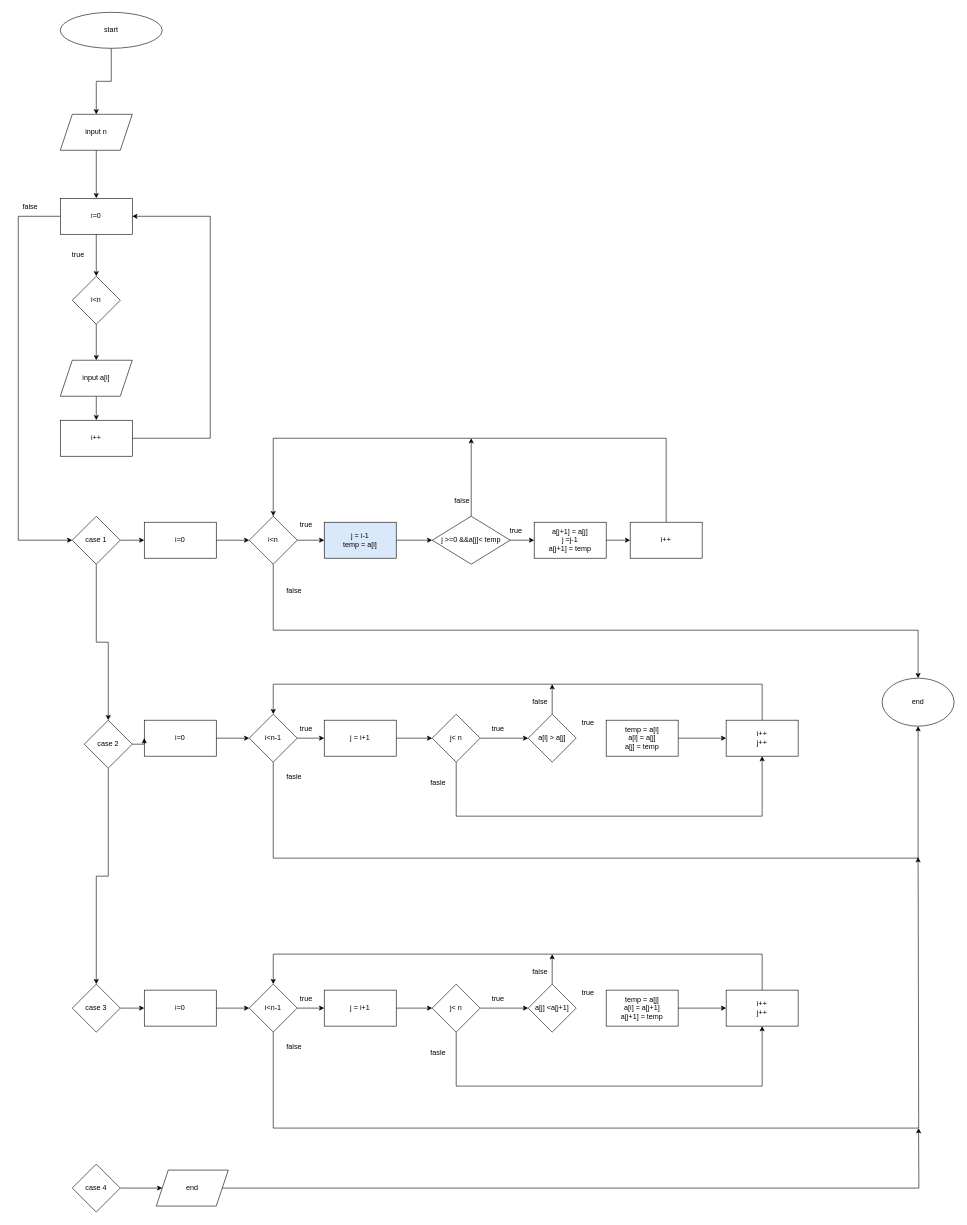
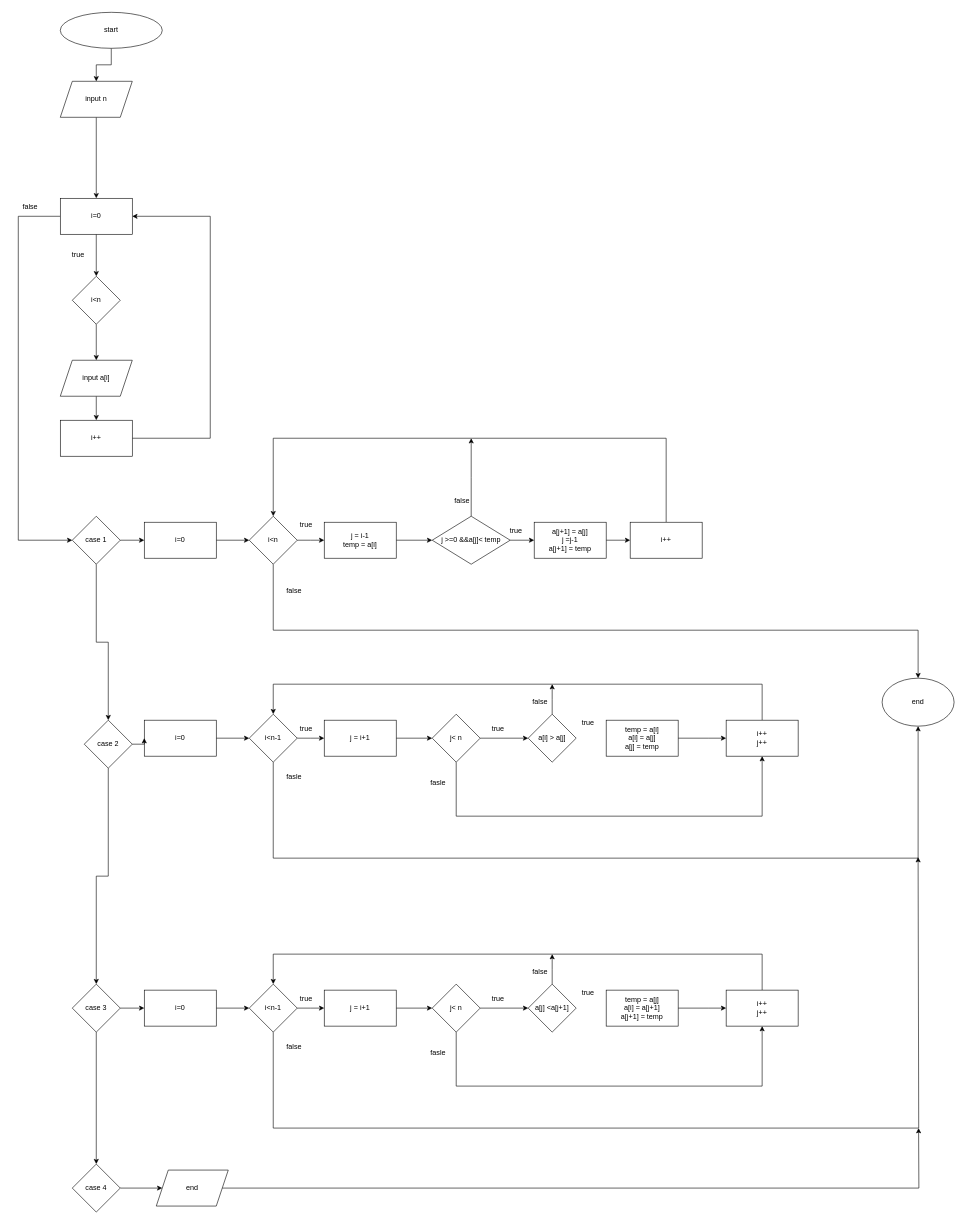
  <mxCell id="0" />
  <mxCell id="1" parent="0" />
  <mxCell id="2" value="" style="edgeStyle=orthogonalEdgeStyle;rounded=0;orthogonalLoop=1;jettySize=auto;html=1;" edge="1" parent="1" source="3" target="5"><mxGeometry relative="1" as="geometry" /></mxCell>
  <mxCell id="3" value="start" style="ellipse;whiteSpace=wrap;html=1;" vertex="1" parent="1"><mxGeometry x="100" y="20" width="170" height="60" as="geometry" /></mxCell>
  <mxCell id="4" value="" style="edgeStyle=orthogonalEdgeStyle;rounded=0;orthogonalLoop=1;jettySize=auto;html=1;" edge="1" parent="1" source="5" target="10"><mxGeometry relative="1" as="geometry" /></mxCell>
- <mxCell id="5" value="input n" style="shape=parallelogram;perimeter=parallelogramPerimeter;whiteSpace=wrap;html=1;fixedSize=1;" vertex="1" parent="1"><mxGeometry x="100" y="190" width="120" height="60" as="geometry" /></mxCell>
+ <mxCell id="5" value="input n" style="shape=parallelogram;perimeter=parallelogramPerimeter;whiteSpace=wrap;html=1;fixedSize=1;" vertex="1" parent="1"><mxGeometry x="100" y="135" width="120" height="60" as="geometry" /></mxCell>
  <mxCell id="6" value="" style="edgeStyle=orthogonalEdgeStyle;rounded=0;orthogonalLoop=1;jettySize=auto;html=1;" edge="1" parent="1" source="7" target="12"><mxGeometry relative="1" as="geometry" /></mxCell>
  <mxCell id="7" value="i&amp;lt;n" style="rhombus;whiteSpace=wrap;html=1;" vertex="1" parent="1"><mxGeometry x="120" y="460" width="80" height="80" as="geometry" /></mxCell>
  <mxCell id="8" value="" style="edgeStyle=orthogonalEdgeStyle;rounded=0;orthogonalLoop=1;jettySize=auto;html=1;" edge="1" parent="1" source="10" target="7"><mxGeometry relative="1" as="geometry" /></mxCell>
  <mxCell id="9" style="edgeStyle=orthogonalEdgeStyle;rounded=0;orthogonalLoop=1;jettySize=auto;html=1;entryX=0;entryY=0.5;entryDx=0;entryDy=0;" edge="1" parent="1" source="10" target="18"><mxGeometry relative="1" as="geometry"><Array as="points"><mxPoint x="30" y="360" /><mxPoint x="30" y="900" /></Array></mxGeometry></mxCell>
  <mxCell id="10" value="i=0" style="whiteSpace=wrap;html=1;" vertex="1" parent="1"><mxGeometry x="100" y="330" width="120" height="60" as="geometry" /></mxCell>
  <mxCell id="11" value="" style="edgeStyle=orthogonalEdgeStyle;rounded=0;orthogonalLoop=1;jettySize=auto;html=1;" edge="1" parent="1" source="12" target="14"><mxGeometry relative="1" as="geometry" /></mxCell>
  <mxCell id="12" value="input a[i]" style="shape=parallelogram;perimeter=parallelogramPerimeter;whiteSpace=wrap;html=1;fixedSize=1;" vertex="1" parent="1"><mxGeometry x="100" y="600" width="120" height="60" as="geometry" /></mxCell>
  <mxCell id="13" style="edgeStyle=orthogonalEdgeStyle;rounded=0;orthogonalLoop=1;jettySize=auto;html=1;entryX=1;entryY=0.5;entryDx=0;entryDy=0;" edge="1" parent="1" source="14" target="10"><mxGeometry relative="1" as="geometry"><Array as="points"><mxPoint x="350" y="730" /><mxPoint x="350" y="360" /></Array></mxGeometry></mxCell>
  <mxCell id="14" value="i++" style="rounded=0;whiteSpace=wrap;html=1;" vertex="1" parent="1"><mxGeometry x="100" y="700" width="120" height="60" as="geometry" /></mxCell>
  <mxCell id="15" value="true" style="text;html=1;strokeColor=none;fillColor=none;align=center;verticalAlign=middle;whiteSpace=wrap;rounded=0;" vertex="1" parent="1"><mxGeometry x="100" y="410" width="60" height="30" as="geometry" /></mxCell>
  <mxCell id="16" value="" style="edgeStyle=orthogonalEdgeStyle;rounded=0;orthogonalLoop=1;jettySize=auto;html=1;" edge="1" parent="1" source="18" target="21"><mxGeometry relative="1" as="geometry" /></mxCell>
  <mxCell id="17" value="" style="edgeStyle=orthogonalEdgeStyle;rounded=0;orthogonalLoop=1;jettySize=auto;html=1;" edge="1" parent="1" source="18" target="47"><mxGeometry relative="1" as="geometry" /></mxCell>
  <mxCell id="18" value="case 1" style="rhombus;whiteSpace=wrap;html=1;" vertex="1" parent="1"><mxGeometry x="120" y="860" width="80" height="80" as="geometry" /></mxCell>
  <mxCell id="19" value="false" style="text;html=1;strokeColor=none;fillColor=none;align=center;verticalAlign=middle;whiteSpace=wrap;rounded=0;" vertex="1" parent="1"><mxGeometry x="20" y="330" width="60" height="30" as="geometry" /></mxCell>
  <mxCell id="20" value="" style="edgeStyle=orthogonalEdgeStyle;rounded=0;orthogonalLoop=1;jettySize=auto;html=1;" edge="1" parent="1" source="21" target="24"><mxGeometry relative="1" as="geometry" /></mxCell>
  <mxCell id="21" value="i=0" style="rounded=0;whiteSpace=wrap;html=1;" vertex="1" parent="1"><mxGeometry x="240" y="870" width="120" height="60" as="geometry" /></mxCell>
  <mxCell id="22" value="" style="edgeStyle=orthogonalEdgeStyle;rounded=0;orthogonalLoop=1;jettySize=auto;html=1;" edge="1" parent="1" source="24"><mxGeometry relative="1" as="geometry"><mxPoint x="540" y="900" as="targetPoint" /></mxGeometry></mxCell>
  <mxCell id="23" style="edgeStyle=orthogonalEdgeStyle;rounded=0;orthogonalLoop=1;jettySize=auto;html=1;entryX=0.5;entryY=0;entryDx=0;entryDy=0;" edge="1" parent="1" source="24" target="37"><mxGeometry relative="1" as="geometry"><Array as="points"><mxPoint x="455" y="1050" /><mxPoint x="1530" y="1050" /></Array></mxGeometry></mxCell>
  <mxCell id="24" value="i&amp;lt;n" style="rhombus;whiteSpace=wrap;html=1;" vertex="1" parent="1"><mxGeometry x="415" y="860" width="80" height="80" as="geometry" /></mxCell>
  <mxCell id="25" value="" style="edgeStyle=orthogonalEdgeStyle;rounded=0;orthogonalLoop=1;jettySize=auto;html=1;" edge="1" parent="1" source="26" target="29"><mxGeometry relative="1" as="geometry" /></mxCell>
- <mxCell id="26" value="j = i-1&lt;br&gt;temp = a[i]" style="whiteSpace=wrap;html=1;rounded=0;fillColor=#dae8fc;" vertex="1" parent="1"><mxGeometry x="540" y="870" width="120" height="60" as="geometry" /></mxCell>
+ <mxCell id="26" value="j = i-1&lt;br&gt;temp = a[i]" style="whiteSpace=wrap;html=1;rounded=0;" vertex="1" parent="1"><mxGeometry x="540" y="870" width="120" height="60" as="geometry" /></mxCell>
  <mxCell id="27" value="" style="edgeStyle=orthogonalEdgeStyle;rounded=0;orthogonalLoop=1;jettySize=auto;html=1;" edge="1" parent="1" source="29" target="31"><mxGeometry relative="1" as="geometry" /></mxCell>
  <mxCell id="28" style="edgeStyle=orthogonalEdgeStyle;rounded=0;orthogonalLoop=1;jettySize=auto;html=1;" edge="1" parent="1" source="29"><mxGeometry relative="1" as="geometry"><mxPoint x="785" y="730" as="targetPoint" /></mxGeometry></mxCell>
  <mxCell id="29" value="j &amp;gt;=0 &amp;amp;&amp;amp;a[j]&amp;lt; temp" style="rhombus;whiteSpace=wrap;html=1;" vertex="1" parent="1"><mxGeometry x="720" y="860" width="130" height="80" as="geometry" /></mxCell>
  <mxCell id="30" value="" style="edgeStyle=orthogonalEdgeStyle;rounded=0;orthogonalLoop=1;jettySize=auto;html=1;" edge="1" parent="1" source="31" target="33"><mxGeometry relative="1" as="geometry" /></mxCell>
  <mxCell id="31" value="a[j+1] = a[j]&lt;br&gt;j =j-1&lt;br&gt;a[j+1] = temp" style="rounded=0;whiteSpace=wrap;html=1;" vertex="1" parent="1"><mxGeometry x="890" y="870" width="120" height="60" as="geometry" /></mxCell>
  <mxCell id="32" style="edgeStyle=orthogonalEdgeStyle;rounded=0;orthogonalLoop=1;jettySize=auto;html=1;entryX=0.5;entryY=0;entryDx=0;entryDy=0;" edge="1" parent="1" source="33" target="24"><mxGeometry relative="1" as="geometry"><Array as="points"><mxPoint x="1110" y="730" /><mxPoint x="455" y="730" /></Array></mxGeometry></mxCell>
  <mxCell id="33" value="i++" style="rounded=0;whiteSpace=wrap;html=1;" vertex="1" parent="1"><mxGeometry x="1050" y="870" width="120" height="60" as="geometry" /></mxCell>
  <mxCell id="34" value="true" style="text;html=1;strokeColor=none;fillColor=none;align=center;verticalAlign=middle;whiteSpace=wrap;rounded=0;" vertex="1" parent="1"><mxGeometry x="830" y="870" width="60" height="30" as="geometry" /></mxCell>
  <mxCell id="35" value="true" style="text;html=1;strokeColor=none;fillColor=none;align=center;verticalAlign=middle;whiteSpace=wrap;rounded=0;" vertex="1" parent="1"><mxGeometry x="480" y="860" width="60" height="30" as="geometry" /></mxCell>
  <mxCell id="36" value="false" style="text;html=1;strokeColor=none;fillColor=none;align=center;verticalAlign=middle;whiteSpace=wrap;rounded=0;" vertex="1" parent="1"><mxGeometry x="740" y="820" width="60" height="30" as="geometry" /></mxCell>
  <mxCell id="37" value="end" style="ellipse;whiteSpace=wrap;html=1;" vertex="1" parent="1"><mxGeometry x="1470" y="1130" width="120" height="80" as="geometry" /></mxCell>
  <mxCell id="38" value="false" style="text;html=1;strokeColor=none;fillColor=none;align=center;verticalAlign=middle;whiteSpace=wrap;rounded=0;" vertex="1" parent="1"><mxGeometry x="460" y="970" width="60" height="30" as="geometry" /></mxCell>
  <mxCell id="39" value="" style="edgeStyle=orthogonalEdgeStyle;rounded=0;orthogonalLoop=1;jettySize=auto;html=1;" edge="1" parent="1" source="40" target="43"><mxGeometry relative="1" as="geometry" /></mxCell>
  <mxCell id="40" value="i=0" style="rounded=0;whiteSpace=wrap;html=1;" vertex="1" parent="1"><mxGeometry x="240" y="1200" width="120" height="60" as="geometry" /></mxCell>
  <mxCell id="41" value="" style="edgeStyle=orthogonalEdgeStyle;rounded=0;orthogonalLoop=1;jettySize=auto;html=1;" edge="1" parent="1" source="43"><mxGeometry relative="1" as="geometry"><mxPoint x="540" y="1230" as="targetPoint" /></mxGeometry></mxCell>
  <mxCell id="42" style="edgeStyle=orthogonalEdgeStyle;rounded=0;orthogonalLoop=1;jettySize=auto;html=1;entryX=0.5;entryY=1;entryDx=0;entryDy=0;" edge="1" parent="1" source="43" target="37"><mxGeometry relative="1" as="geometry"><Array as="points"><mxPoint x="455" y="1430" /><mxPoint x="1530" y="1430" /></Array></mxGeometry></mxCell>
  <mxCell id="43" value="i&amp;lt;n-1" style="rhombus;whiteSpace=wrap;html=1;" vertex="1" parent="1"><mxGeometry x="415" y="1190" width="80" height="80" as="geometry" /></mxCell>
  <mxCell id="44" value="" style="edgeStyle=orthogonalEdgeStyle;rounded=0;orthogonalLoop=1;jettySize=auto;html=1;" edge="1" parent="1"><mxGeometry relative="1" as="geometry"><mxPoint x="660" y="1230" as="sourcePoint" /><mxPoint x="720" y="1230" as="targetPoint" /></mxGeometry></mxCell>
  <mxCell id="45" value="" style="edgeStyle=orthogonalEdgeStyle;rounded=0;orthogonalLoop=1;jettySize=auto;html=1;" edge="1" parent="1" source="47" target="40"><mxGeometry relative="1" as="geometry" /></mxCell>
  <mxCell id="46" value="" style="edgeStyle=orthogonalEdgeStyle;rounded=0;orthogonalLoop=1;jettySize=auto;html=1;" edge="1" parent="1" source="47" target="66"><mxGeometry relative="1" as="geometry" /></mxCell>
  <mxCell id="47" value="case 2" style="rhombus;whiteSpace=wrap;html=1;" vertex="1" parent="1"><mxGeometry x="140" y="1200" width="80" height="80" as="geometry" /></mxCell>
  <mxCell id="48" value="" style="edgeStyle=orthogonalEdgeStyle;rounded=0;orthogonalLoop=1;jettySize=auto;html=1;" edge="1" parent="1" source="50" target="53"><mxGeometry relative="1" as="geometry" /></mxCell>
  <mxCell id="49" style="edgeStyle=orthogonalEdgeStyle;rounded=0;orthogonalLoop=1;jettySize=auto;html=1;entryX=0.5;entryY=1;entryDx=0;entryDy=0;" edge="1" parent="1" source="50" target="57"><mxGeometry relative="1" as="geometry"><Array as="points"><mxPoint x="760" y="1360" /><mxPoint x="1270" y="1360" /></Array></mxGeometry></mxCell>
  <mxCell id="50" value="j&amp;lt; n" style="rhombus;whiteSpace=wrap;html=1;" vertex="1" parent="1"><mxGeometry x="720" y="1190" width="80" height="80" as="geometry" /></mxCell>
  <mxCell id="51" value="j = i+1" style="rounded=0;whiteSpace=wrap;html=1;" vertex="1" parent="1"><mxGeometry x="540" y="1200" width="120" height="60" as="geometry" /></mxCell>
  <mxCell id="52" style="edgeStyle=orthogonalEdgeStyle;rounded=0;orthogonalLoop=1;jettySize=auto;html=1;" edge="1" parent="1" source="53"><mxGeometry relative="1" as="geometry"><mxPoint x="920" y="1140" as="targetPoint" /></mxGeometry></mxCell>
  <mxCell id="53" value="a[i] &amp;gt; a[j]" style="rhombus;whiteSpace=wrap;html=1;" vertex="1" parent="1"><mxGeometry x="880" y="1190" width="80" height="80" as="geometry" /></mxCell>
  <mxCell id="54" value="" style="edgeStyle=orthogonalEdgeStyle;rounded=0;orthogonalLoop=1;jettySize=auto;html=1;" edge="1" parent="1" source="55" target="57"><mxGeometry relative="1" as="geometry"><Array as="points"><mxPoint x="1180" y="1230" /><mxPoint x="1180" y="1230" /></Array></mxGeometry></mxCell>
  <mxCell id="55" value="temp = a[i]&lt;br&gt;a[i] = a[j]&lt;br&gt;a[j] = temp" style="rounded=0;whiteSpace=wrap;html=1;" vertex="1" parent="1"><mxGeometry x="1010" y="1200" width="120" height="60" as="geometry" /></mxCell>
  <mxCell id="56" style="edgeStyle=orthogonalEdgeStyle;rounded=0;orthogonalLoop=1;jettySize=auto;html=1;entryX=0.5;entryY=0;entryDx=0;entryDy=0;" edge="1" parent="1" source="57" target="43"><mxGeometry relative="1" as="geometry"><Array as="points"><mxPoint x="1270" y="1140" /><mxPoint x="455" y="1140" /></Array></mxGeometry></mxCell>
  <mxCell id="57" value="i++&lt;br&gt;j++" style="whiteSpace=wrap;html=1;rounded=0;" vertex="1" parent="1"><mxGeometry x="1210" y="1200" width="120" height="60" as="geometry" /></mxCell>
  <mxCell id="58" value="true" style="text;html=1;strokeColor=none;fillColor=none;align=center;verticalAlign=middle;whiteSpace=wrap;rounded=0;" vertex="1" parent="1"><mxGeometry x="480" y="1200" width="60" height="30" as="geometry" /></mxCell>
  <mxCell id="59" value="true" style="text;html=1;strokeColor=none;fillColor=none;align=center;verticalAlign=middle;whiteSpace=wrap;rounded=0;" vertex="1" parent="1"><mxGeometry x="800" y="1200" width="60" height="30" as="geometry" /></mxCell>
  <mxCell id="60" value="true" style="text;html=1;strokeColor=none;fillColor=none;align=center;verticalAlign=middle;whiteSpace=wrap;rounded=0;" vertex="1" parent="1"><mxGeometry x="950" y="1190" width="60" height="30" as="geometry" /></mxCell>
  <mxCell id="61" value="false" style="text;html=1;strokeColor=none;fillColor=none;align=center;verticalAlign=middle;whiteSpace=wrap;rounded=0;" vertex="1" parent="1"><mxGeometry x="870" y="1155" width="60" height="30" as="geometry" /></mxCell>
  <mxCell id="62" value="fasle" style="text;html=1;strokeColor=none;fillColor=none;align=center;verticalAlign=middle;whiteSpace=wrap;rounded=0;" vertex="1" parent="1"><mxGeometry x="700" y="1290" width="60" height="30" as="geometry" /></mxCell>
  <mxCell id="63" value="fasle" style="text;html=1;strokeColor=none;fillColor=none;align=center;verticalAlign=middle;whiteSpace=wrap;rounded=0;" vertex="1" parent="1"><mxGeometry x="460" y="1280" width="60" height="30" as="geometry" /></mxCell>
  <mxCell id="64" value="" style="edgeStyle=orthogonalEdgeStyle;rounded=0;orthogonalLoop=1;jettySize=auto;html=1;" edge="1" parent="1" source="66" target="68"><mxGeometry relative="1" as="geometry" /></mxCell>
+ <mxCell id="65" value="" style="edgeStyle=orthogonalEdgeStyle;rounded=0;orthogonalLoop=1;jettySize=auto;html=1;" edge="1" parent="1" source="66" target="90"><mxGeometry relative="1" as="geometry" /></mxCell>
  <mxCell id="66" value="case 3" style="rhombus;whiteSpace=wrap;html=1;" vertex="1" parent="1"><mxGeometry x="120" y="1640" width="80" height="80" as="geometry" /></mxCell>
  <mxCell id="67" value="" style="edgeStyle=orthogonalEdgeStyle;rounded=0;orthogonalLoop=1;jettySize=auto;html=1;" edge="1" parent="1" source="68" target="71"><mxGeometry relative="1" as="geometry" /></mxCell>
  <mxCell id="68" value="i=0" style="rounded=0;whiteSpace=wrap;html=1;" vertex="1" parent="1"><mxGeometry x="240" y="1650" width="120" height="60" as="geometry" /></mxCell>
  <mxCell id="69" value="" style="edgeStyle=orthogonalEdgeStyle;rounded=0;orthogonalLoop=1;jettySize=auto;html=1;" edge="1" parent="1" source="71"><mxGeometry relative="1" as="geometry"><mxPoint x="540" y="1680" as="targetPoint" /></mxGeometry></mxCell>
  <mxCell id="70" style="edgeStyle=orthogonalEdgeStyle;rounded=0;orthogonalLoop=1;jettySize=auto;html=1;" edge="1" parent="1" source="71"><mxGeometry relative="1" as="geometry"><mxPoint x="1530" y="1428.4" as="targetPoint" /><Array as="points"><mxPoint x="455" y="1880" /><mxPoint x="1531" y="1880" /></Array></mxGeometry></mxCell>
  <mxCell id="71" value="i&amp;lt;n-1" style="rhombus;whiteSpace=wrap;html=1;" vertex="1" parent="1"><mxGeometry x="415" y="1640" width="80" height="80" as="geometry" /></mxCell>
  <mxCell id="72" value="" style="edgeStyle=orthogonalEdgeStyle;rounded=0;orthogonalLoop=1;jettySize=auto;html=1;" edge="1" parent="1"><mxGeometry relative="1" as="geometry"><mxPoint x="660" y="1680" as="sourcePoint" /><mxPoint x="720" y="1680" as="targetPoint" /></mxGeometry></mxCell>
  <mxCell id="73" value="" style="edgeStyle=orthogonalEdgeStyle;rounded=0;orthogonalLoop=1;jettySize=auto;html=1;" edge="1" parent="1" source="75" target="78"><mxGeometry relative="1" as="geometry" /></mxCell>
  <mxCell id="74" style="edgeStyle=orthogonalEdgeStyle;rounded=0;orthogonalLoop=1;jettySize=auto;html=1;entryX=0.5;entryY=1;entryDx=0;entryDy=0;" edge="1" parent="1" source="75" target="82"><mxGeometry relative="1" as="geometry"><Array as="points"><mxPoint x="760" y="1810" /><mxPoint x="1270" y="1810" /></Array></mxGeometry></mxCell>
  <mxCell id="75" value="j&amp;lt; n" style="rhombus;whiteSpace=wrap;html=1;" vertex="1" parent="1"><mxGeometry x="720" y="1640" width="80" height="80" as="geometry" /></mxCell>
  <mxCell id="76" value="j = i+1" style="rounded=0;whiteSpace=wrap;html=1;" vertex="1" parent="1"><mxGeometry x="540" y="1650" width="120" height="60" as="geometry" /></mxCell>
  <mxCell id="77" style="edgeStyle=orthogonalEdgeStyle;rounded=0;orthogonalLoop=1;jettySize=auto;html=1;" edge="1" parent="1" source="78"><mxGeometry relative="1" as="geometry"><mxPoint x="920" y="1590" as="targetPoint" /></mxGeometry></mxCell>
  <mxCell id="78" value="a[j] &amp;lt;a[j+1]" style="rhombus;whiteSpace=wrap;html=1;" vertex="1" parent="1"><mxGeometry x="880" y="1640" width="80" height="80" as="geometry" /></mxCell>
  <mxCell id="79" value="" style="edgeStyle=orthogonalEdgeStyle;rounded=0;orthogonalLoop=1;jettySize=auto;html=1;" edge="1" parent="1" source="80" target="82"><mxGeometry relative="1" as="geometry"><Array as="points"><mxPoint x="1180" y="1680" /><mxPoint x="1180" y="1680" /></Array></mxGeometry></mxCell>
  <mxCell id="80" value="temp = a[j]&lt;br&gt;a[i] = a[j+1]&lt;br&gt;a[j+1] = temp" style="rounded=0;whiteSpace=wrap;html=1;" vertex="1" parent="1"><mxGeometry x="1010" y="1650" width="120" height="60" as="geometry" /></mxCell>
  <mxCell id="81" style="edgeStyle=orthogonalEdgeStyle;rounded=0;orthogonalLoop=1;jettySize=auto;html=1;entryX=0.5;entryY=0;entryDx=0;entryDy=0;" edge="1" parent="1" source="82" target="71"><mxGeometry relative="1" as="geometry"><Array as="points"><mxPoint x="1270" y="1590" /><mxPoint x="455" y="1590" /></Array></mxGeometry></mxCell>
  <mxCell id="82" value="i++&lt;br&gt;j++" style="whiteSpace=wrap;html=1;rounded=0;" vertex="1" parent="1"><mxGeometry x="1210" y="1650" width="120" height="60" as="geometry" /></mxCell>
  <mxCell id="83" value="true" style="text;html=1;strokeColor=none;fillColor=none;align=center;verticalAlign=middle;whiteSpace=wrap;rounded=0;" vertex="1" parent="1"><mxGeometry x="480" y="1650" width="60" height="30" as="geometry" /></mxCell>
  <mxCell id="84" value="true" style="text;html=1;strokeColor=none;fillColor=none;align=center;verticalAlign=middle;whiteSpace=wrap;rounded=0;" vertex="1" parent="1"><mxGeometry x="800" y="1650" width="60" height="30" as="geometry" /></mxCell>
  <mxCell id="85" value="true" style="text;html=1;strokeColor=none;fillColor=none;align=center;verticalAlign=middle;whiteSpace=wrap;rounded=0;" vertex="1" parent="1"><mxGeometry x="950" y="1640" width="60" height="30" as="geometry" /></mxCell>
  <mxCell id="86" value="false" style="text;html=1;strokeColor=none;fillColor=none;align=center;verticalAlign=middle;whiteSpace=wrap;rounded=0;" vertex="1" parent="1"><mxGeometry x="870" y="1605" width="60" height="30" as="geometry" /></mxCell>
  <mxCell id="87" value="fasle" style="text;html=1;strokeColor=none;fillColor=none;align=center;verticalAlign=middle;whiteSpace=wrap;rounded=0;" vertex="1" parent="1"><mxGeometry x="700" y="1740" width="60" height="30" as="geometry" /></mxCell>
  <mxCell id="88" value="false" style="text;html=1;strokeColor=none;fillColor=none;align=center;verticalAlign=middle;whiteSpace=wrap;rounded=0;" vertex="1" parent="1"><mxGeometry x="460" y="1730" width="60" height="30" as="geometry" /></mxCell>
  <mxCell id="89" value="" style="edgeStyle=orthogonalEdgeStyle;rounded=0;orthogonalLoop=1;jettySize=auto;html=1;" edge="1" parent="1" source="90" target="92"><mxGeometry relative="1" as="geometry" /></mxCell>
  <mxCell id="90" value="case 4" style="rhombus;whiteSpace=wrap;html=1;" vertex="1" parent="1"><mxGeometry x="120" y="1940" width="80" height="80" as="geometry" /></mxCell>
  <mxCell id="91" style="edgeStyle=orthogonalEdgeStyle;rounded=0;orthogonalLoop=1;jettySize=auto;html=1;" edge="1" parent="1" source="92"><mxGeometry relative="1" as="geometry"><mxPoint x="1530.8" y="1880" as="targetPoint" /></mxGeometry></mxCell>
  <mxCell id="92" value="end" style="shape=parallelogram;perimeter=parallelogramPerimeter;whiteSpace=wrap;html=1;fixedSize=1;" vertex="1" parent="1"><mxGeometry x="260" y="1950" width="120" height="60" as="geometry" /></mxCell>
